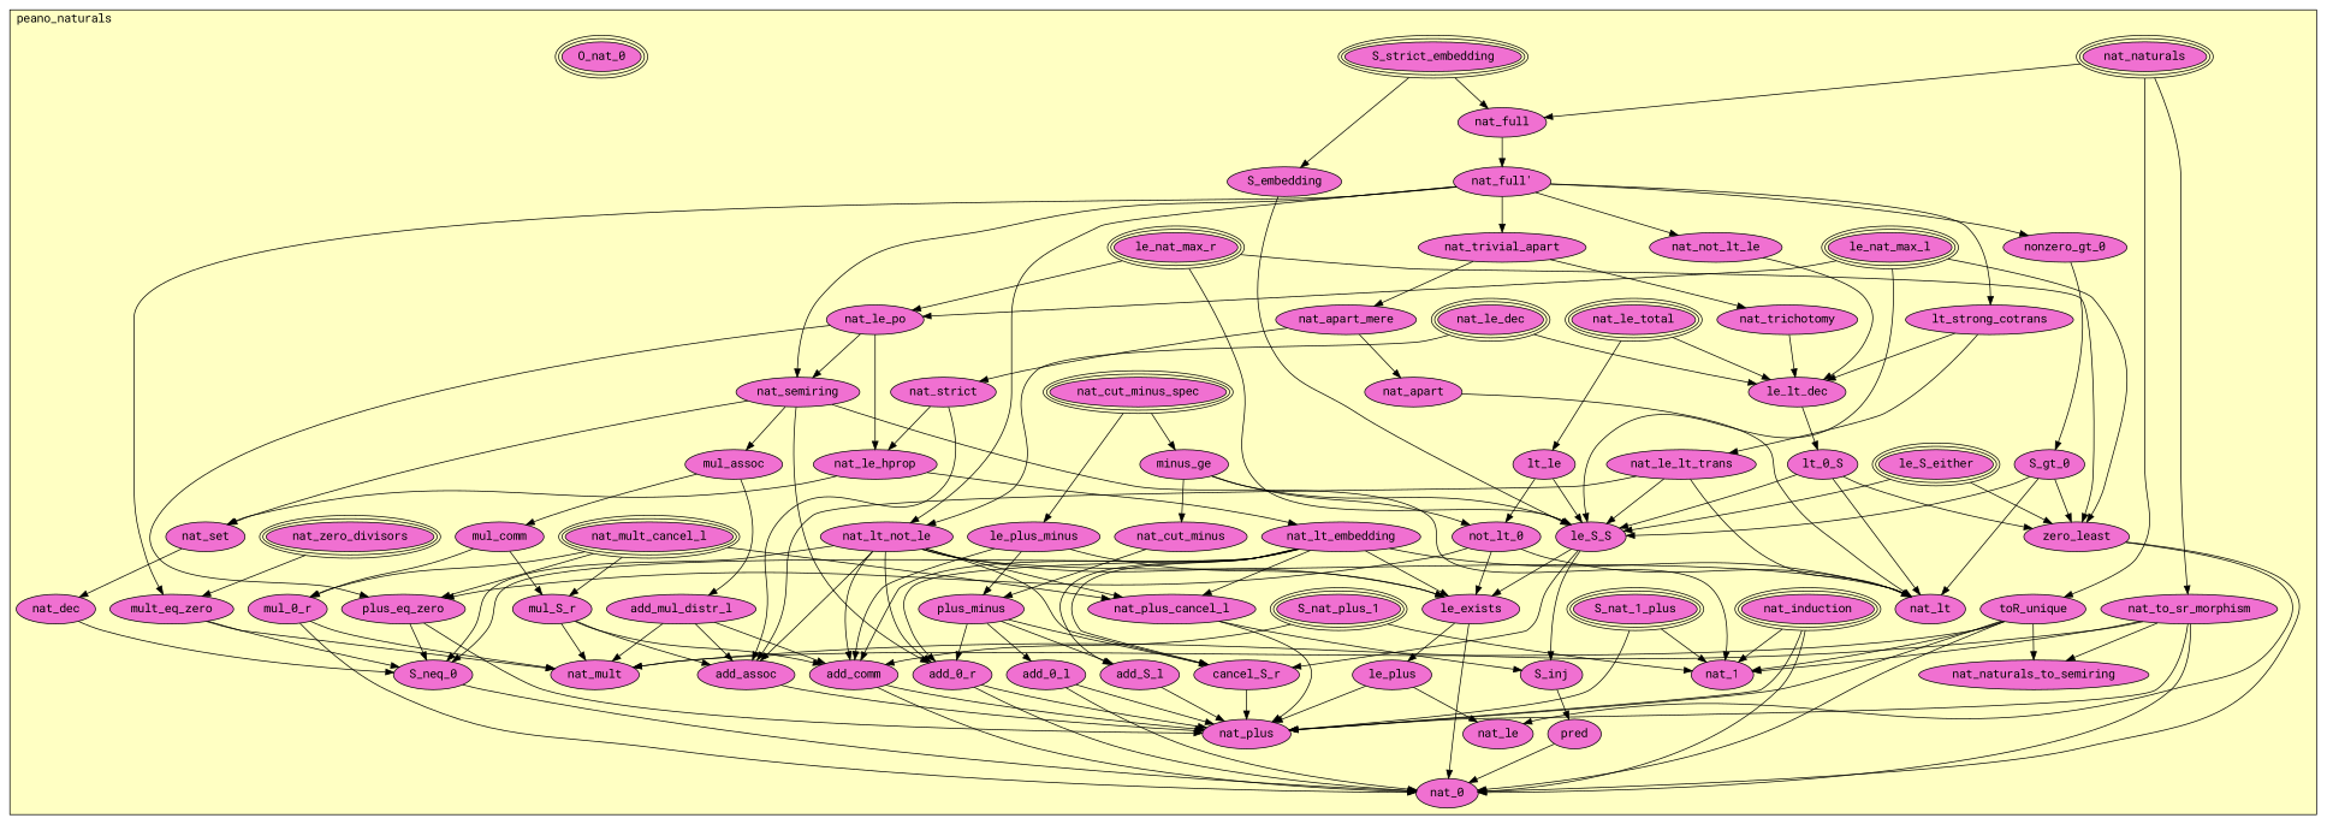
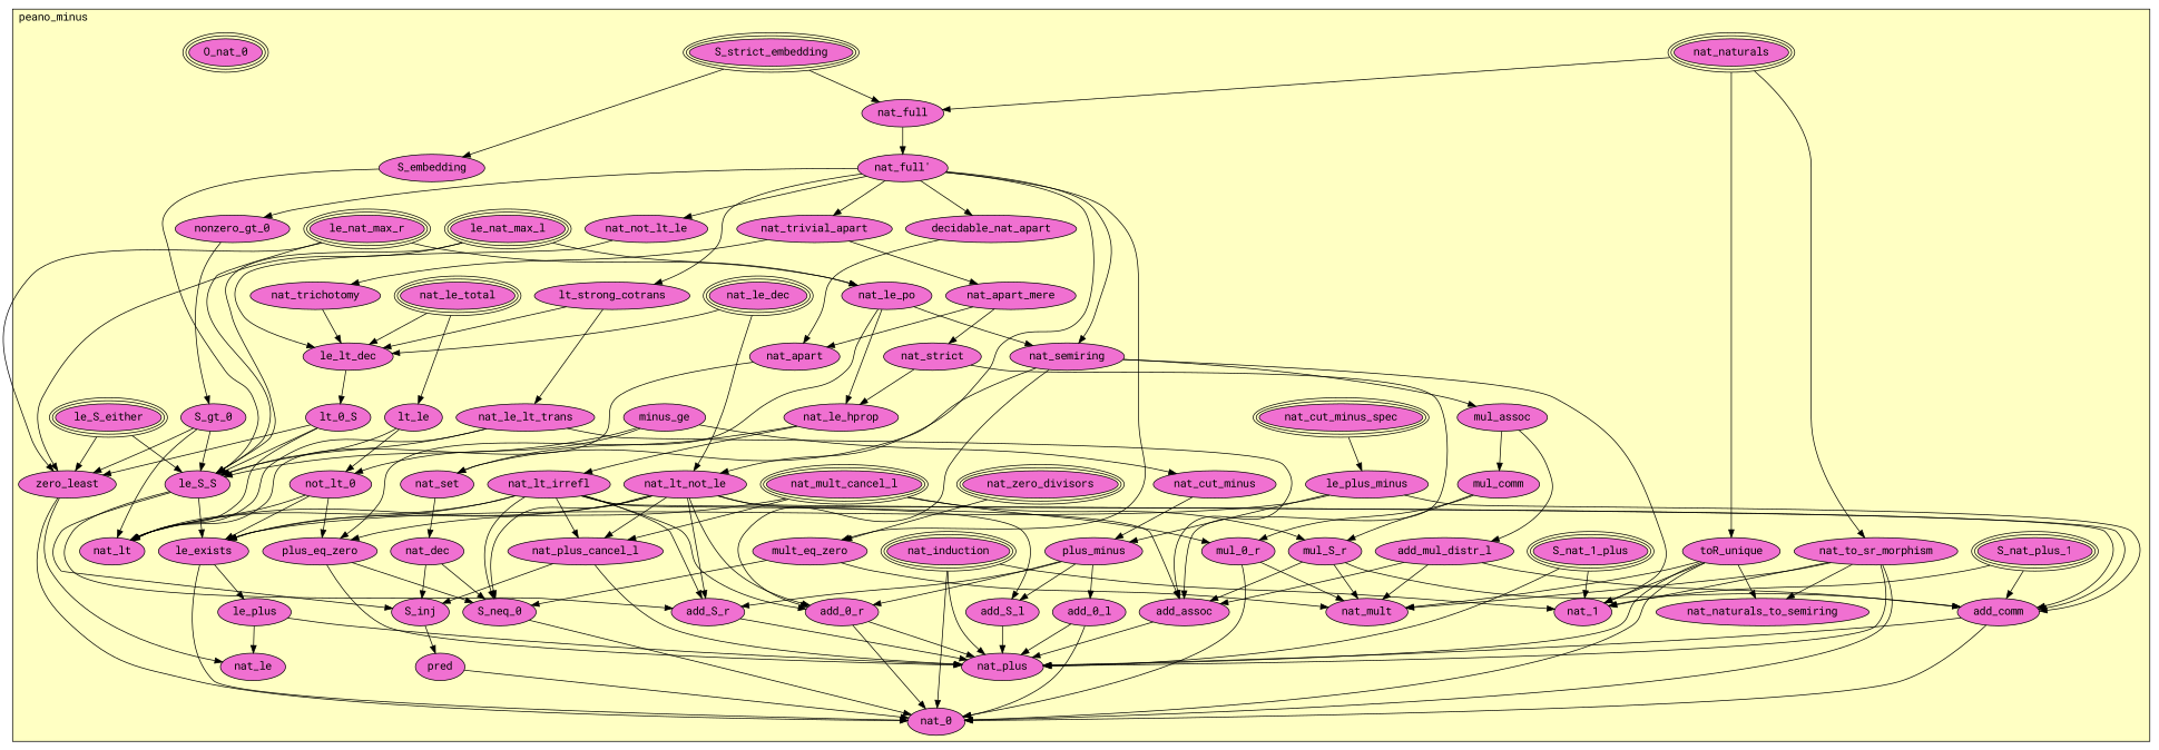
  digraph {
    fontname="Roboto Mono"
    node [fillcolor="#F070D1" fontname="Roboto Mono" style=filled]
    edge [fontname="Roboto Mono"]
    n1 [label=nat_cut_minus_spec peripheries=3]
    n2 [label=minus_ge]
    n3 [label=le_plus_minus]
    n4 [label=plus_minus]
    n5 [label=nat_cut_minus]
    n6 [label=nat_naturals peripheries=3]
    n7 [label=toR_unique]
    n8 [label=nat_to_sr_morphism]
    n9 [label=nat_naturals_to_semiring]
    n10 [label=S_strict_embedding peripheries=3]
    n11 [label=S_embedding]
    n12 [label=le_nat_max_r peripheries=3]
    n13 [label=le_nat_max_l peripheries=3]
    n14 [label=nat_full]
    n15 [label="nat_full'"]
    n16 [label=lt_strong_cotrans]
    n17 [label=nat_le_lt_trans]
    n18 [label=nonzero_gt_0]
    n19 [label=S_gt_0]
    n20 [label=nat_le_dec peripheries=3]
    n21 [label=nat_lt_not_le]
    n22 [label=nat_not_lt_le]
    n23 [label=nat_trivial_apart]
+   n24 [label=decidable_nat_apart]
    n25 [label=nat_apart_mere]
    n26 [label=nat_apart]
    n27 [label=nat_trichotomy]
    n28 [label=nat_strict]
    n29 [label=nat_le_po]
    n30 [label=nat_le_hprop]
-   n31 [label=nat_lt_embedding]
+   n31 [label=nat_lt_irrefl]
    n32 [label=nat_le_total peripheries=3]
    n33 [label=lt_le]
    n34 [label=not_lt_0]
    n35 [label=le_lt_dec]
    n36 [label=le_S_either peripheries=3]
    n37 [label=lt_0_S]
    n38 [label=le_S_S]
    n39 [label=zero_least]
    n40 [label=le_exists]
    n41 [label=le_plus]
    n42 [label=nat_lt]
    n43 [label=nat_le]
    n44 [label=nat_mult_cancel_l peripheries=3]
    n45 [label=nat_plus_cancel_l]
    n46 [label=nat_zero_divisors peripheries=3]
    n47 [label=mult_eq_zero]
    n48 [label=plus_eq_zero]
    n49 [label=nat_induction peripheries=3]
    n50 [label=S_nat_1_plus peripheries=3]
    n51 [label=S_nat_plus_1 peripheries=3]
    n52 [label=O_nat_0 peripheries=3]
    n53 [label=nat_semiring]
    n54 [label=nat_set]
    n55 [label=nat_dec]
    n56 [label=S_inj]
    n57 [label=pred]
    n58 [label=S_neq_0]
    n59 [label=mul_assoc]
    n60 [label=mul_comm]
    n61 [label=mul_S_r]
    n62 [label=mul_0_r]
    n63 [label=add_mul_distr_l]
    n64 [label=add_comm]
    n65 [label=add_0_l]
    n66 [label=add_S_l]
-   n67 [label=cancel_S_r]
+   n67 [label=add_S_r]
    n68 [label=add_0_r]
    n69 [label=add_assoc]
    n70 [label=nat_mult]
    n71 [label=nat_plus]
    n72 [label=nat_1]
    n73 [label=nat_0]
    subgraph cluster_1 {
      fillcolor="#FFFFC3"
-     label=peano_naturals
+     label=peano_minus
      labeljust=l
      style=filled
      n1
      n2
      n3
      n4
      n5
      n6
      n7
      n8
      n9
      n10
      n11
      n12
      n13
      n14
      n15
      n16
      n17
      n18
      n19
      n20
      n21
      n22
      n23
+     n24
      n25
      n26
      n27
      n28
      n29
      n30
      n31
      n32
      n33
      n34
      n35
      n36
      n37
      n38
      n39
      n40
      n41
      n42
      n43
      n44
      n45
      n46
      n47
      n48
      n49
      n50
      n51
      n52
      n53
      n54
      n55
      n56
      n57
      n58
      n59
      n60
      n61
      n62
      n63
      n64
      n65
      n66
      n67
      n68
      n69
      n70
      n71
      n72
      n73
    }
-   n1 -> n2
    n1 -> n3
    n2 -> n5
    n2 -> n34
    n2 -> n38
    n3 -> n4
    n3 -> n40
    n3 -> n64
    n4 -> n65
    n4 -> n66
    n4 -> n67
    n4 -> n68
    n5 -> n4
    n6 -> n7
    n6 -> n8
    n6 -> n14
    n7 -> n9
    n7 -> n70
    n7 -> n71
    n7 -> n72
    n7 -> n73
    n8 -> n9
    n8 -> n70
    n8 -> n71
    n8 -> n72
    n8 -> n73
    n10 -> n11
    n10 -> n14
    n11 -> n38
    n12 -> n29
    n12 -> n38
    n12 -> n39
    n13 -> n29
    n13 -> n38
    n13 -> n39
    n14 -> n15
    n15 -> n16
    n15 -> n18
    n15 -> n21
    n15 -> n22
    n15 -> n23
+   n15 -> n24
    n15 -> n47
    n15 -> n53
    n16 -> n17
    n16 -> n35
    n17 -> n38
    n17 -> n42
    n17 -> n69
    n18 -> n19
    n19 -> n38
    n19 -> n39
    n19 -> n42
    n20 -> n21
    n20 -> n35
    n21 -> n40
    n21 -> n42
    n21 -> n45
    n21 -> n58
    n21 -> n64
    n21 -> n67
    n21 -> n68
    n21 -> n69
    n22 -> n35
    n23 -> n25
    n23 -> n27
+   n24 -> n26
    n25 -> n26
    n25 -> n28
    n26 -> n42
    n27 -> n35
    n28 -> n30
    n28 -> n69
    n29 -> n30
    n29 -> n48
    n29 -> n53
    n30 -> n31
    n30 -> n54
    n31 -> n40
    n31 -> n42
    n31 -> n45
    n31 -> n58
    n31 -> n64
    n31 -> n66
    n31 -> n67
    n31 -> n68
    n32 -> n33
    n32 -> n35
    n33 -> n34
    n33 -> n38
    n34 -> n40
    n34 -> n42
    n34 -> n48
    n35 -> n37
    n36 -> n38
    n36 -> n39
    n37 -> n38
    n37 -> n39
    n37 -> n42
    n38 -> n40
    n38 -> n56
    n38 -> n67
    n39 -> n43
    n39 -> n73
    n40 -> n41
    n40 -> n73
    n41 -> n43
    n41 -> n71
    n44 -> n45
    n44 -> n48
    n44 -> n61
    n44 -> n62
    n45 -> n56
    n45 -> n71
    n46 -> n47
    n47 -> n58
    n47 -> n70
    n48 -> n58
    n48 -> n71
    n49 -> n71
    n49 -> n72
    n49 -> n73
    n50 -> n71
    n50 -> n72
    n51 -> n64
    n51 -> n72
    n53 -> n54
    n53 -> n59
    n53 -> n68
    n53 -> n72
    n54 -> n55
+   n55 -> n56
    n55 -> n58
    n56 -> n57
    n57 -> n73
    n58 -> n73
    n59 -> n60
    n59 -> n63
    n60 -> n61
    n60 -> n62
    n61 -> n64
    n61 -> n69
    n61 -> n70
    n62 -> n70
    n62 -> n73
    n63 -> n64
    n63 -> n69
    n63 -> n70
    n64 -> n71
    n64 -> n73
    n65 -> n71
    n65 -> n73
    n66 -> n71
    n67 -> n71
    n68 -> n71
    n68 -> n73
    n69 -> n71
  }
